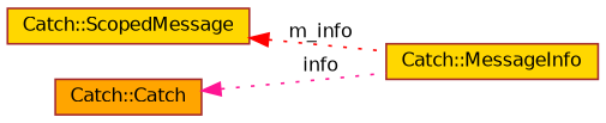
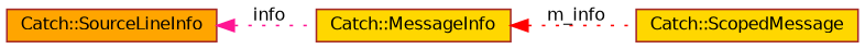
  digraph {
    rankdir=LR
    node [color=brown fillcolor=gold fontname=Helvetica fontsize=10 shape=record style=filled]
    edge [dir=back fontname=Helvetica fontsize=10 labelfontname=Helvetica labelfontsize=10 style=dotted]
    n1 [fontcolor=black height=0.2 label="Catch::ScopedMessage" width=0.4]
    n2 [height=0.2 label="Catch::MessageInfo" width=0.4]
-   n3 [fillcolor=orange height=0.2 label="Catch::Catch" width=0.4]
-   n1 -> n2 [color=red label=" m_info"]
+   n3 [fillcolor=orange height=0.2 label="Catch::SourceLineInfo" width=0.4]
+   n2 -> n1 [color=red label=" m_info"]
    n3 -> n2 [color=deeppink label=" info"]
  }
